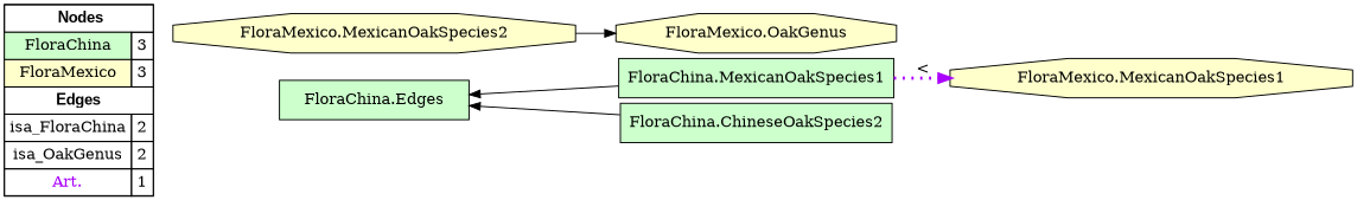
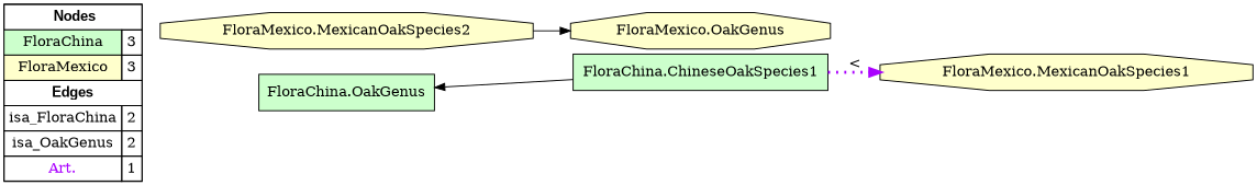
  digraph {
    rankdir=LR
    node [fillcolor="#CCFFCC" shape=box style=filled]
    edge [color="#000000" constraint=true penwidth=1 style=solid]
    n1 [fillcolor=white label=<   <TABLE BORDER="0" CELLBORDER="1" CELLSPACING="0" CELLPADDING="4">  <TR> <TD COLSPAN="2"><font face="Arial Black"> Nodes</font></TD> </TR>  <TR>   <TD bgcolor="#CCFFCC">FloraChina</TD>   <TD>3</TD>   </TR>  <TR>   <TD bgcolor="#FFFFCC">FloraMexico</TD>   <TD>3</TD>   </TR>  <TR> <TD COLSPAN="2"><font face = "Arial Black"> Edges </font></TD> </TR>  <TR>   <TD><font color ="#000000">isa_FloraChina</font></TD>   <TD>2</TD>   </TR>  <TR>   <TD><font color ="#000000">isa_OakGenus</font></TD>   <TD>2</TD>   </TR>  <TR>   <TD><font color ="#AA00FF">Art.</font></TD>   <TD>1</TD>   </TR>  </TABLE>   > margin=0]
-   "FloraChina.OakGenus" [label="FloraChina.Edges"]
-   "FloraChina.ChineseOakSpecies1" [label="FloraChina.MexicanOakSpecies1"]
-   "FloraChina.ChineseOakSpecies2"
+   "FloraChina.OakGenus"
+   "FloraChina.ChineseOakSpecies1"
    "FloraMexico.MexicanOakSpecies1" [fillcolor="#FFFFCC" shape=octagon]
    "FloraMexico.OakGenus" [fillcolor="#FFFFCC" shape=octagon]
    "FloraMexico.MexicanOakSpecies2" [fillcolor="#FFFFCC" shape=octagon]
    subgraph sub_1 {
      rank=source
      n1
    }
    "FloraChina.OakGenus" -> "FloraChina.ChineseOakSpecies1" [dir=back]
-   "FloraChina.OakGenus" -> "FloraChina.ChineseOakSpecies2" [dir=back]
    "FloraChina.ChineseOakSpecies1" -> "FloraMexico.MexicanOakSpecies1" [color="#AA00FF" label="<" penwidth=3 style=dotted]
    "FloraMexico.MexicanOakSpecies2" -> "FloraMexico.OakGenus"
  }
